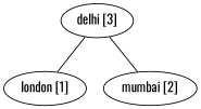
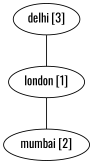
  strict graph {
    fontname=Oswald
    node [fontname=Oswald]
    edge [fontname=Oswald]
    n1 [label="delhi [3]"]
    n2 [label="london [1]"]
    n3 [label="mumbai [2]"]
    n1 -- n2
-   n1 -- n3
+   n2 -- n3
  }
